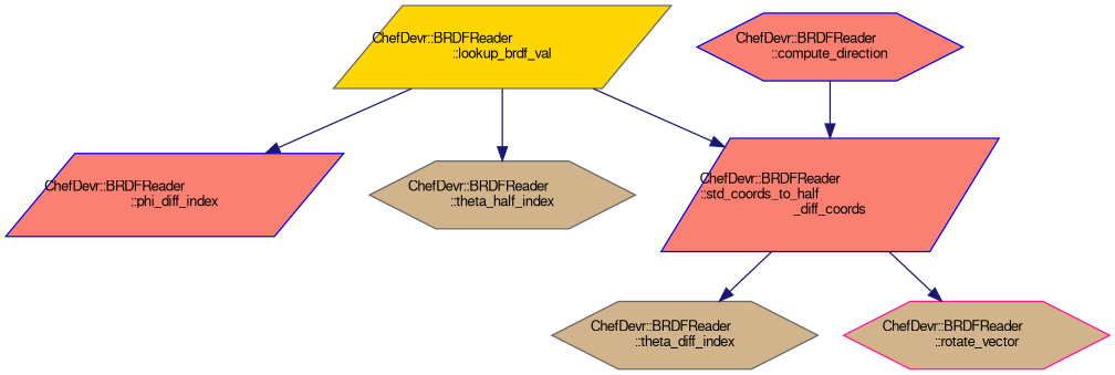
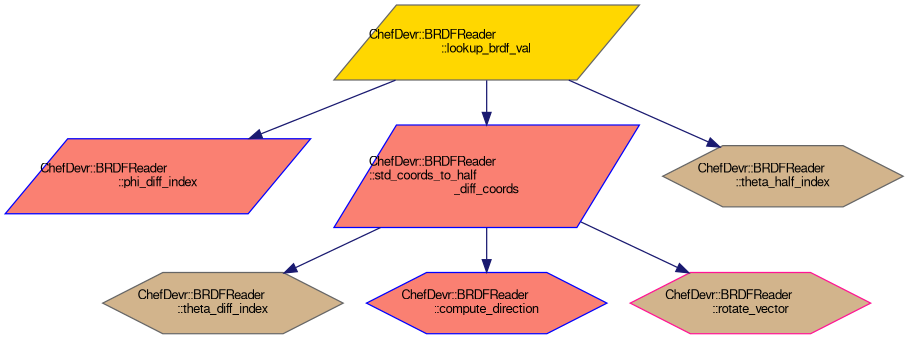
  digraph {
    rankdir=TB
    node [color=gray40 fillcolor=salmon fontname=FreeSans fontsize=10 shape=hexagon style=filled]
    edge [color=midnightblue fontname=FreeSans fontsize=10 labelfontname=FreeSans labelfontsize=10 style=solid]
    n1 [fillcolor=gold fontcolor=black height=0.2 label="ChefDevr::BRDFReader\l::lookup_brdf_val" shape=parallelogram width=0.4]
    n2 [color=blue height=0.2 label="ChefDevr::BRDFReader\l::phi_diff_index" shape=parallelogram width=0.4]
    n3 [color=blue height=0.2 label="ChefDevr::BRDFReader\l::std_coords_to_half\l_diff_coords" shape=parallelogram width=0.4]
    n4 [fillcolor=tan height=0.2 label="ChefDevr::BRDFReader\l::theta_half_index" width=0.4]
    n5 [fillcolor=tan height=0.2 label="ChefDevr::BRDFReader\l::theta_diff_index" width=0.4]
    n6 [color=blue height=0.2 label="ChefDevr::BRDFReader\l::compute_direction" width=0.4]
    n7 [color=deeppink fillcolor=tan height=0.2 label="ChefDevr::BRDFReader\l::rotate_vector" width=0.4]
    n1 -> n2
    n1 -> n3
    n1 -> n4
    n3 -> n5
-   n6 -> n3
+   n3 -> n6
    n3 -> n7
  }
